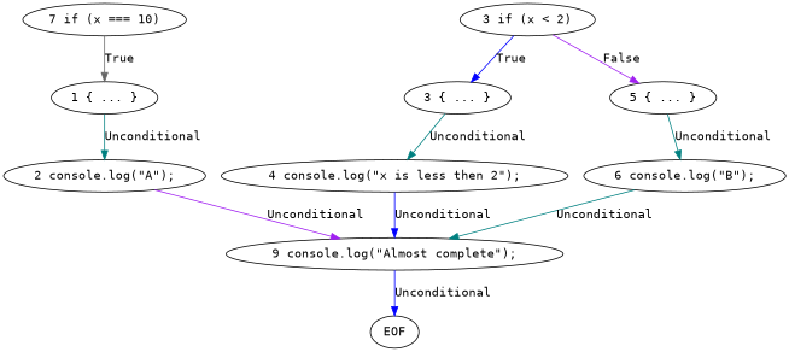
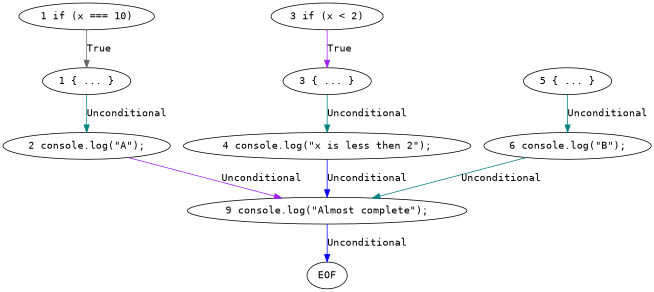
  digraph {
    fontname="DejaVu Sans Mono"
    node [fontname="DejaVu Sans Mono"]
    edge [color=teal fontname="DejaVu Sans Mono"]
-   n1 [label="7 if (x === 10)"]
+   n1 [label="1 if (x === 10)"]
    n2 [label="1 { ... }"]
    n3 [label="2 console.log(\"A\");"]
    n4 [label="3 if (x < 2)"]
    n5 [label="3 { ... }"]
    n6 [label="5 { ... }"]
    n7 [label="9 console.log(\"Almost complete\");"]
    n8 [label=EOF]
    n9 [label="4 console.log(\"x is less then 2\");"]
    n10 [label="6 console.log(\"B\");"]
    n1 -> n2 [color=gray40 label=True]
    n2 -> n3 [label=Unconditional]
    n3 -> n7 [color=purple label=Unconditional]
-   n4 -> n5 [color=blue label=True]
-   n4 -> n6 [color=purple label=False]
+   n4 -> n5 [color=purple label=True]
    n5 -> n9 [label=Unconditional]
    n6 -> n10 [label=Unconditional]
    n7 -> n8 [color=blue label=Unconditional]
    n9 -> n7 [color=blue label=Unconditional]
    n10 -> n7 [label=Unconditional]
  }
